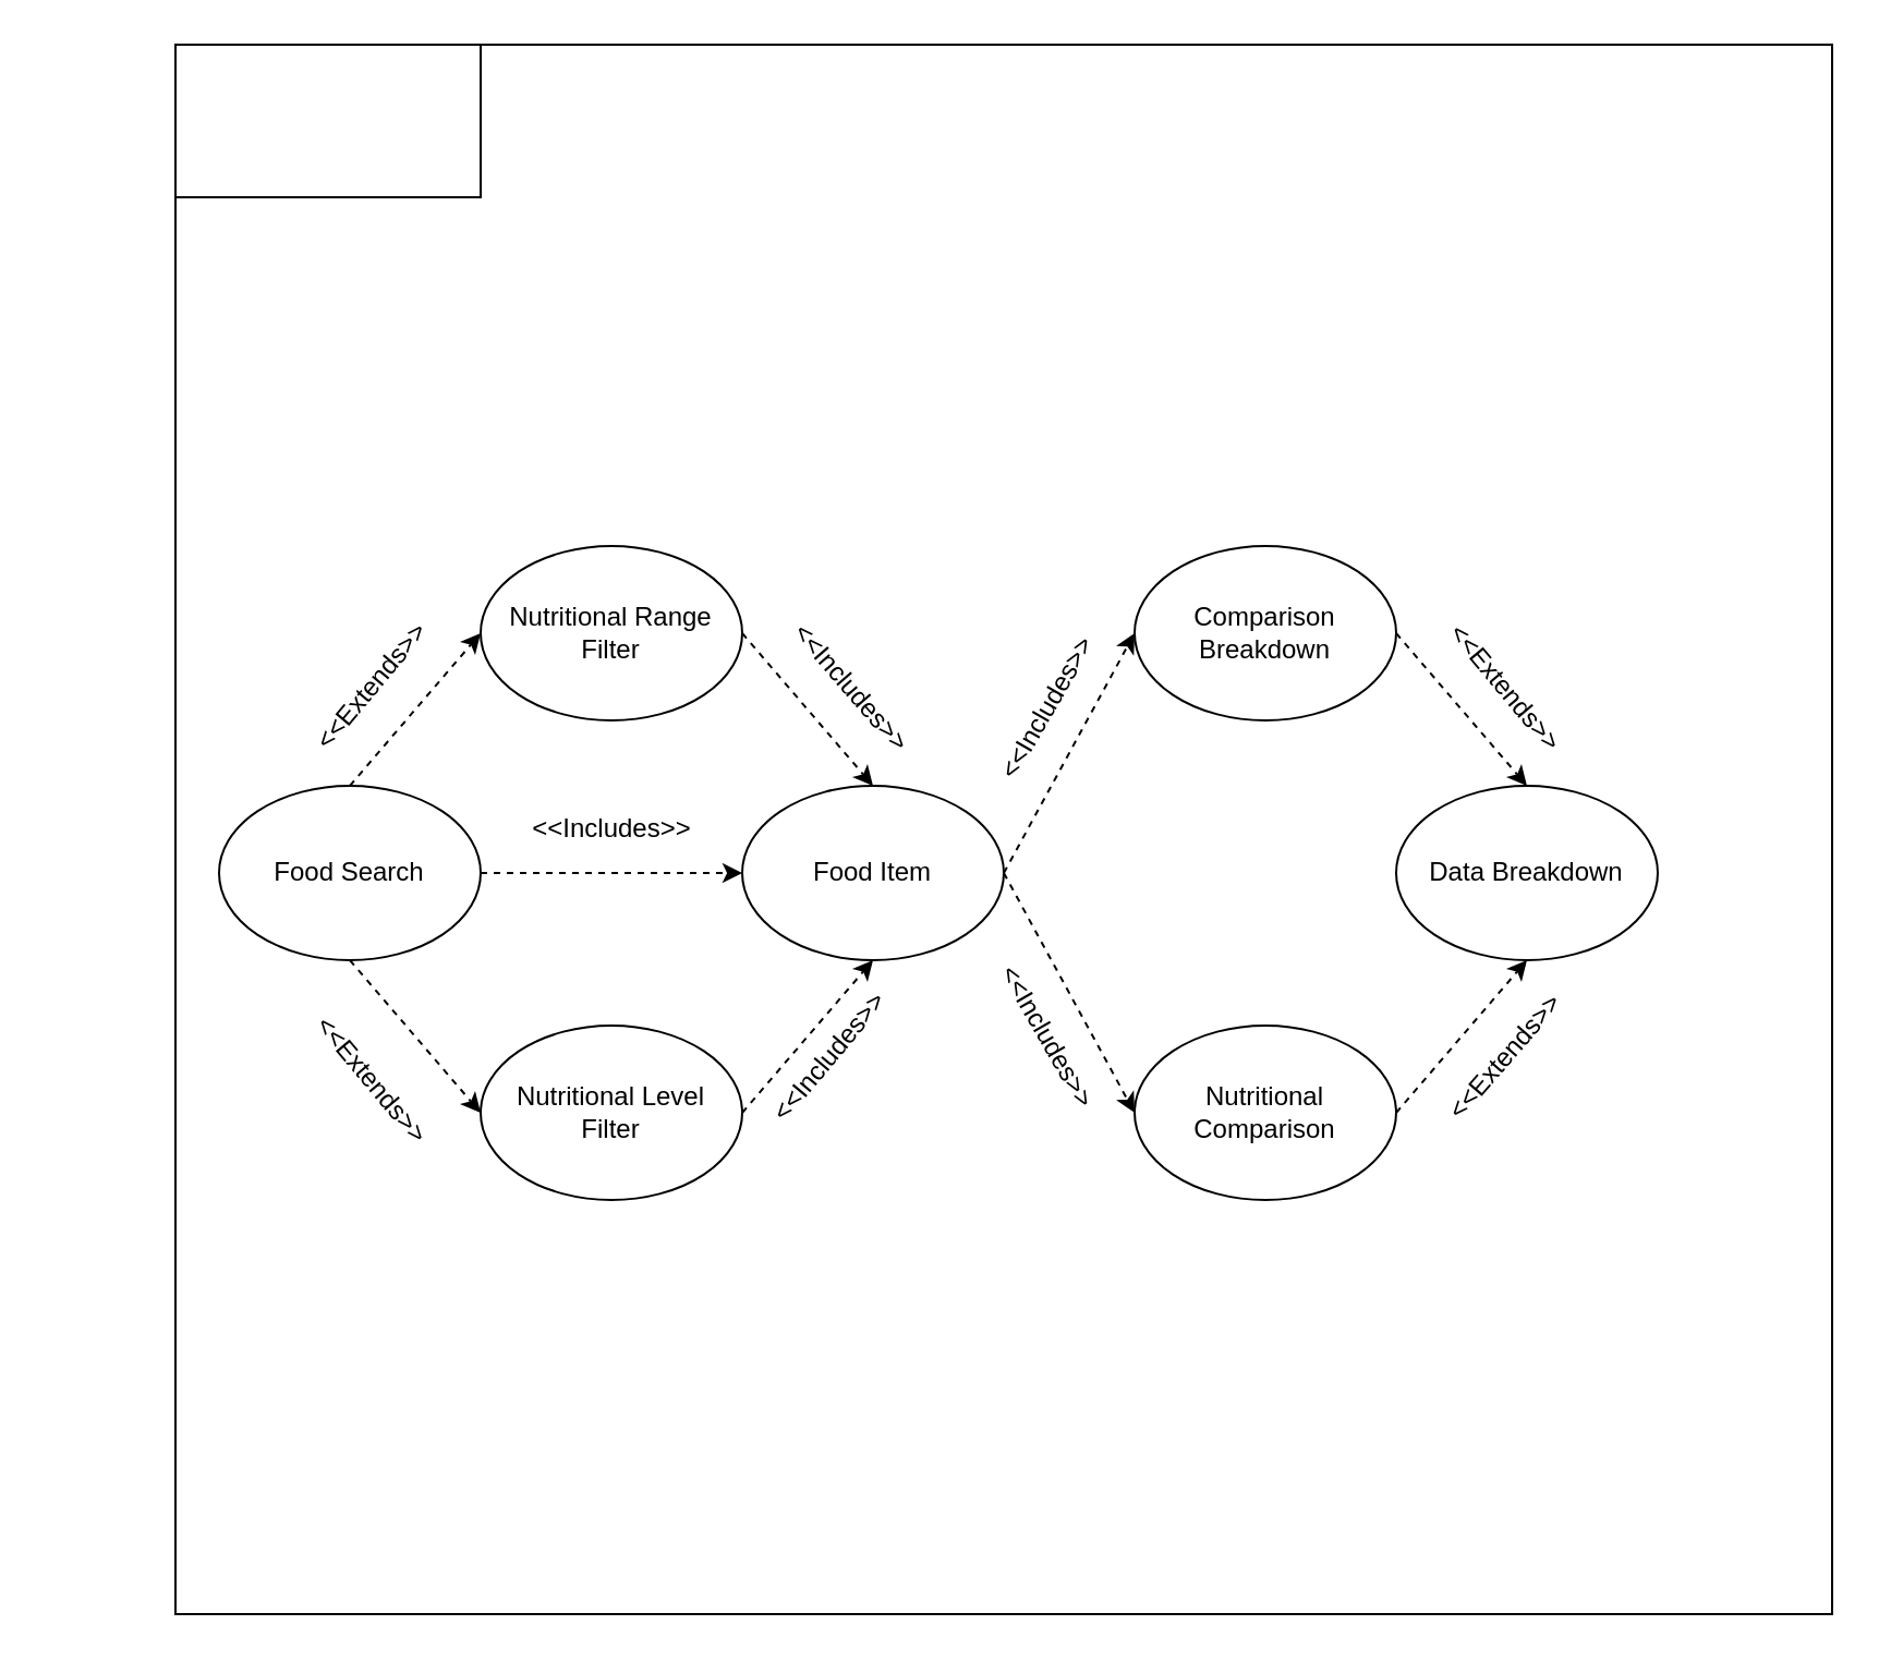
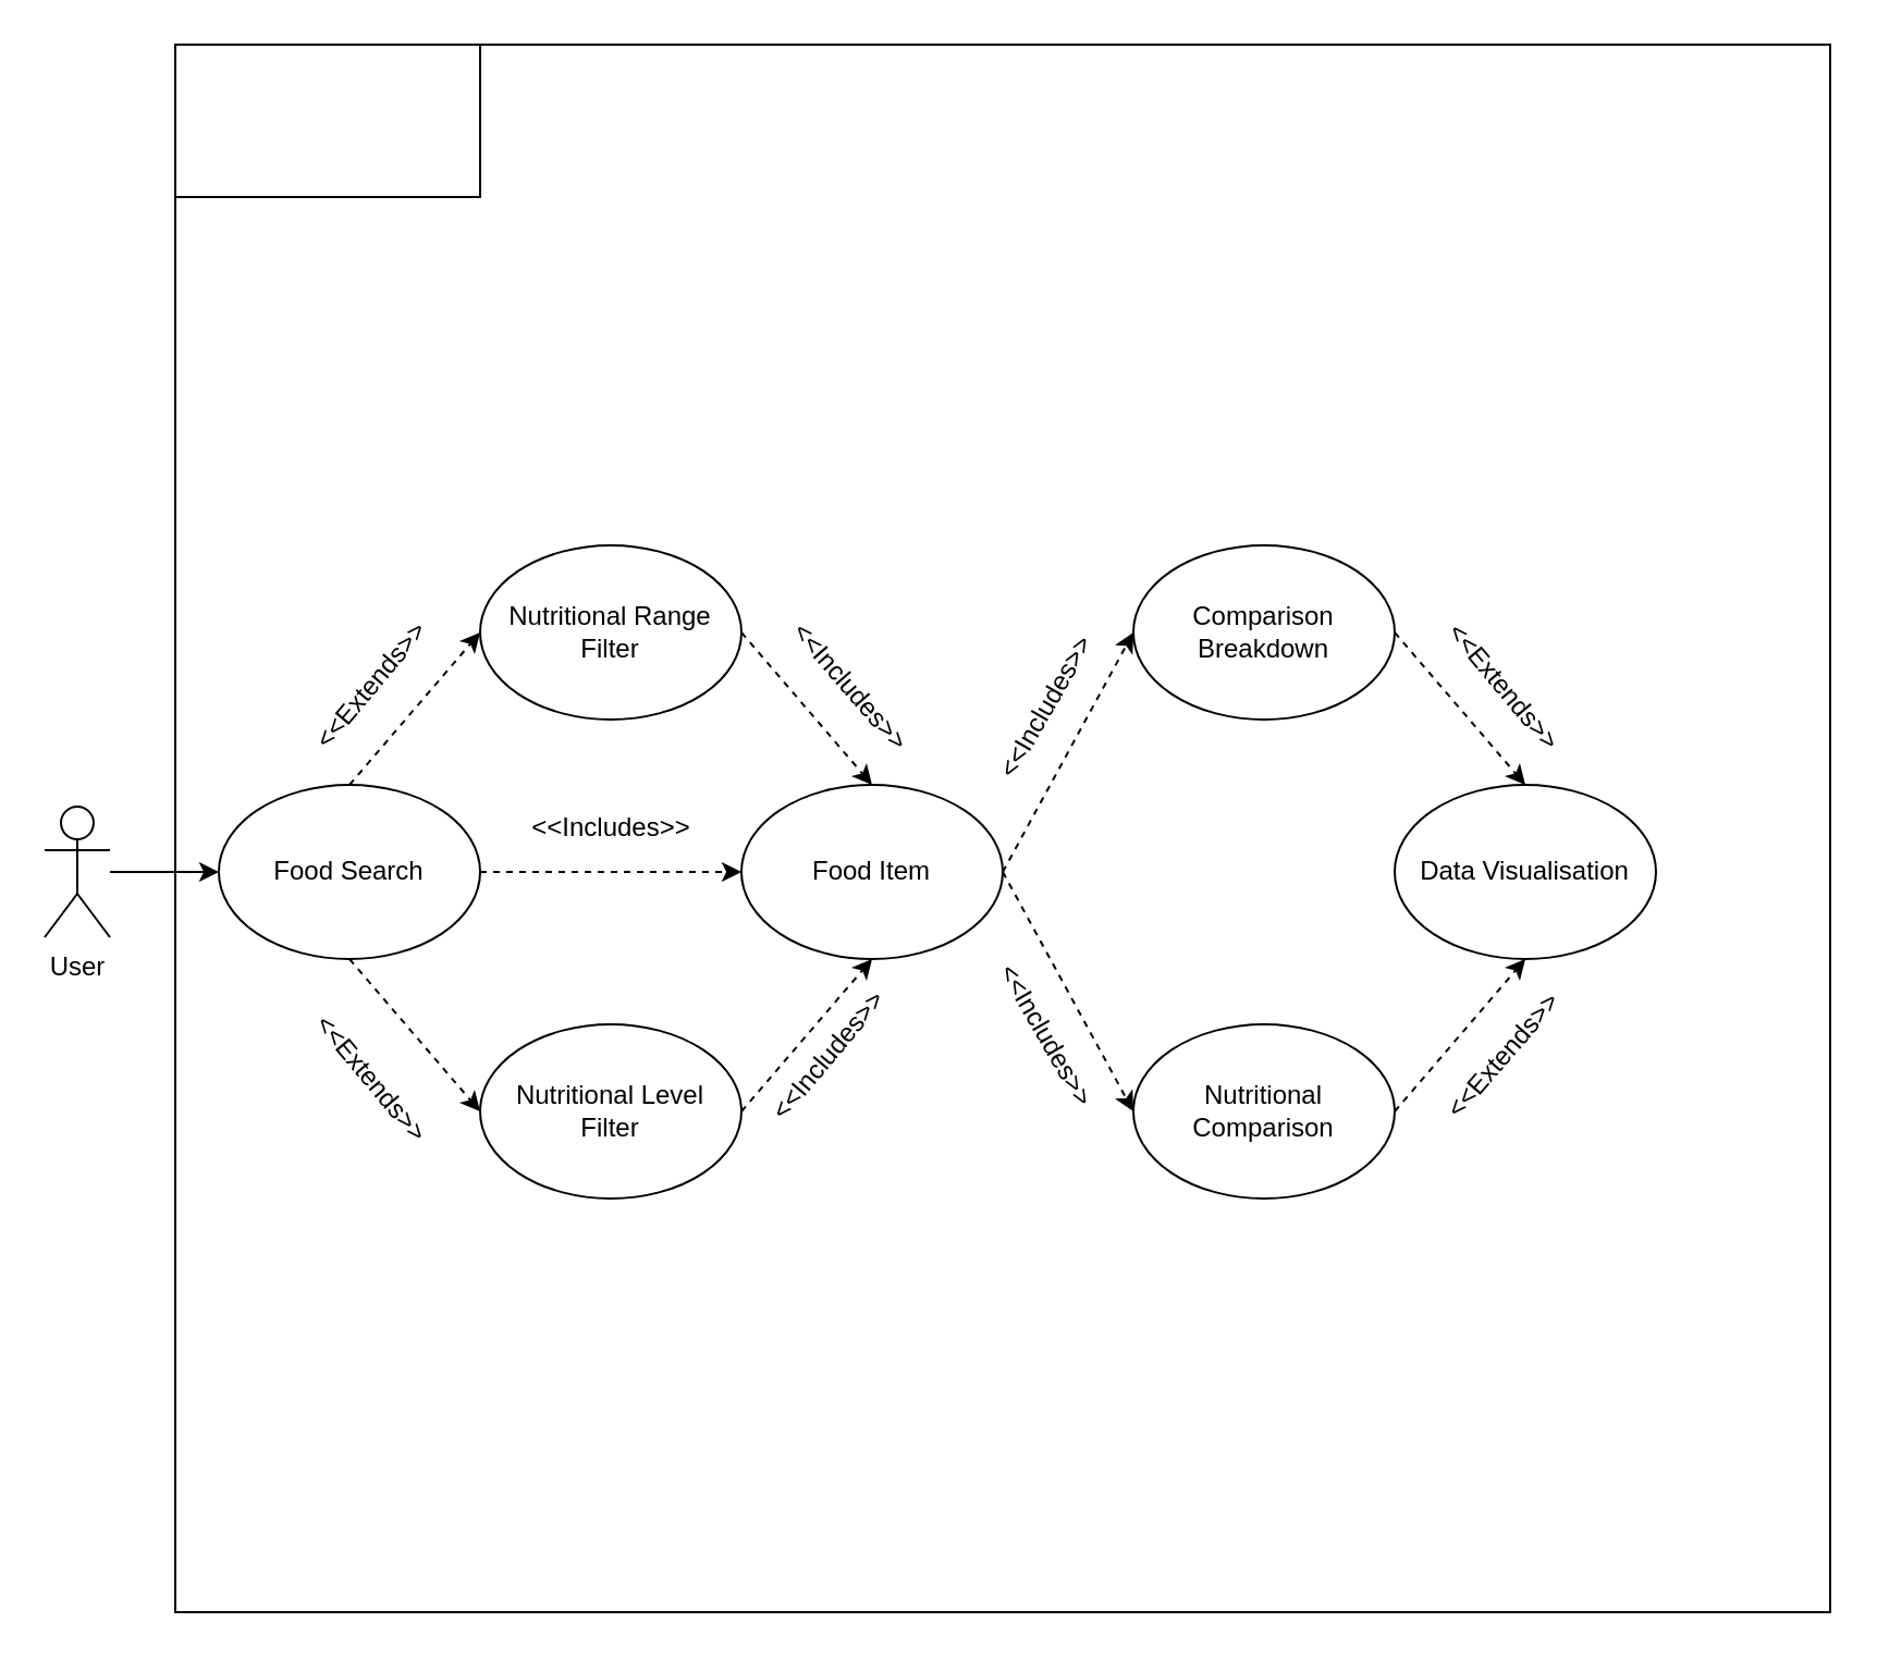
  <mxCell id="0" />
  <mxCell id="1" parent="0" />
  <mxCell id="2" value="" style="rounded=0;whiteSpace=wrap;html=1;" vertex="1" parent="1"><mxGeometry x="80" y="20" width="760" height="720" as="geometry" /></mxCell>
+ <mxCell id="3" value="&lt;div&gt;User&lt;/div&gt;&lt;div&gt;&lt;br&gt;&lt;/div&gt;" style="shape=umlActor;verticalLabelPosition=bottom;verticalAlign=top;html=1;outlineConnect=0;" vertex="1" parent="1"><mxGeometry x="20" y="370" width="30" height="60" as="geometry" /></mxCell>
  <mxCell id="4" style="rounded=0;orthogonalLoop=1;jettySize=auto;html=1;exitX=0.5;exitY=0;exitDx=0;exitDy=0;entryX=0;entryY=0.5;entryDx=0;entryDy=0;strokeColor=default;flowAnimation=0;curved=0;dashed=1;" edge="1" parent="1" source="7" target="9"><mxGeometry relative="1" as="geometry" /></mxCell>
  <mxCell id="5" style="rounded=0;orthogonalLoop=1;jettySize=auto;html=1;exitX=0.5;exitY=1;exitDx=0;exitDy=0;entryX=0;entryY=0.5;entryDx=0;entryDy=0;dashed=1;" edge="1" parent="1" source="7" target="11"><mxGeometry relative="1" as="geometry" /></mxCell>
  <mxCell id="6" style="rounded=0;orthogonalLoop=1;jettySize=auto;html=1;exitX=1;exitY=0.5;exitDx=0;exitDy=0;entryX=0;entryY=0.5;entryDx=0;entryDy=0;dashed=1;" edge="1" parent="1" source="7" target="14"><mxGeometry relative="1" as="geometry" /></mxCell>
  <mxCell id="7" value="&lt;div&gt;Food Search&lt;/div&gt;" style="ellipse;whiteSpace=wrap;html=1;" vertex="1" parent="1"><mxGeometry x="100" y="360" width="120" height="80" as="geometry" /></mxCell>
  <mxCell id="8" style="rounded=0;orthogonalLoop=1;jettySize=auto;html=1;exitX=1;exitY=0.5;exitDx=0;exitDy=0;entryX=0.5;entryY=0;entryDx=0;entryDy=0;dashed=1;" edge="1" parent="1" source="9" target="14"><mxGeometry relative="1" as="geometry" /></mxCell>
  <mxCell id="9" value="Nutritional Range Filter" style="ellipse;whiteSpace=wrap;html=1;" vertex="1" parent="1"><mxGeometry x="220" y="250" width="120" height="80" as="geometry" /></mxCell>
  <mxCell id="10" style="rounded=0;orthogonalLoop=1;jettySize=auto;html=1;exitX=1;exitY=0.5;exitDx=0;exitDy=0;entryX=0.5;entryY=1;entryDx=0;entryDy=0;dashed=1;" edge="1" parent="1" source="11" target="14"><mxGeometry relative="1" as="geometry" /></mxCell>
  <mxCell id="11" value="&lt;div&gt;Nutritional Level&lt;/div&gt;&lt;div&gt;Filter&lt;/div&gt;" style="ellipse;whiteSpace=wrap;html=1;" vertex="1" parent="1"><mxGeometry x="220" y="470" width="120" height="80" as="geometry" /></mxCell>
  <mxCell id="12" style="rounded=0;orthogonalLoop=1;jettySize=auto;html=1;exitX=1;exitY=0.5;exitDx=0;exitDy=0;entryX=0;entryY=0.5;entryDx=0;entryDy=0;dashed=1;" edge="1" parent="1" source="14" target="18"><mxGeometry relative="1" as="geometry" /></mxCell>
  <mxCell id="13" style="rounded=0;orthogonalLoop=1;jettySize=auto;html=1;exitX=1;exitY=0.5;exitDx=0;exitDy=0;entryX=0;entryY=0.5;entryDx=0;entryDy=0;dashed=1;" edge="1" parent="1" source="14" target="16"><mxGeometry relative="1" as="geometry" /></mxCell>
  <mxCell id="14" value="&lt;div&gt;Food Item&lt;/div&gt;" style="ellipse;whiteSpace=wrap;html=1;" vertex="1" parent="1"><mxGeometry x="340" y="360" width="120" height="80" as="geometry" /></mxCell>
  <mxCell id="15" style="rounded=0;orthogonalLoop=1;jettySize=auto;html=1;exitX=1;exitY=0.5;exitDx=0;exitDy=0;entryX=0.5;entryY=0;entryDx=0;entryDy=0;dashed=1;" edge="1" parent="1" source="16" target="19"><mxGeometry relative="1" as="geometry" /></mxCell>
  <mxCell id="16" value="Comparison Breakdown" style="ellipse;whiteSpace=wrap;html=1;" vertex="1" parent="1"><mxGeometry x="520" y="250" width="120" height="80" as="geometry" /></mxCell>
  <mxCell id="17" style="rounded=0;orthogonalLoop=1;jettySize=auto;html=1;exitX=1;exitY=0.5;exitDx=0;exitDy=0;entryX=0.5;entryY=1;entryDx=0;entryDy=0;dashed=1;" edge="1" parent="1" source="18" target="19"><mxGeometry relative="1" as="geometry" /></mxCell>
  <mxCell id="18" value="Nutritional Comparison" style="ellipse;whiteSpace=wrap;html=1;" vertex="1" parent="1"><mxGeometry x="520" y="470" width="120" height="80" as="geometry" /></mxCell>
- <mxCell id="19" value="Data Breakdown" style="ellipse;whiteSpace=wrap;html=1;" vertex="1" parent="1"><mxGeometry x="640" y="360" width="120" height="80" as="geometry" /></mxCell>
+ <mxCell id="19" value="Data Visualisation" style="ellipse;whiteSpace=wrap;html=1;" vertex="1" parent="1"><mxGeometry x="640" y="360" width="120" height="80" as="geometry" /></mxCell>
+ <mxCell id="20" value="" style="endArrow=classic;html=1;rounded=0;entryX=0;entryY=0.5;entryDx=0;entryDy=0;" edge="1" parent="1" source="3" target="7"><mxGeometry width="50" height="50" relative="1" as="geometry"><mxPoint x="410" y="390" as="sourcePoint" /><mxPoint x="460" y="340" as="targetPoint" /></mxGeometry></mxCell>
  <mxCell id="21" value="&amp;lt;&amp;lt;Extends&amp;gt;&amp;gt;" style="text;html=1;align=center;verticalAlign=middle;resizable=0;points=[];autosize=1;strokeColor=none;fillColor=none;rotation=50;" vertex="1" parent="1"><mxGeometry x="640" y="300" width="100" height="30" as="geometry" /></mxCell>
  <mxCell id="22" value="&amp;lt;&amp;lt;Extends&amp;gt;&amp;gt;" style="text;html=1;align=center;verticalAlign=middle;resizable=0;points=[];autosize=1;strokeColor=none;fillColor=none;rotation=-49;" vertex="1" parent="1"><mxGeometry x="640" y="470" width="100" height="30" as="geometry" /></mxCell>
  <mxCell id="23" value="&amp;lt;&amp;lt;Extends&amp;gt;&amp;gt;" style="text;html=1;align=center;verticalAlign=middle;resizable=0;points=[];autosize=1;strokeColor=none;fillColor=none;rotation=-50;" vertex="1" parent="1"><mxGeometry x="120" y="300" width="100" height="30" as="geometry" /></mxCell>
  <mxCell id="24" value="&amp;lt;&amp;lt;Extends&amp;gt;&amp;gt;" style="text;html=1;align=center;verticalAlign=middle;resizable=0;points=[];autosize=1;strokeColor=none;fillColor=none;rotation=50;" vertex="1" parent="1"><mxGeometry x="120" y="480" width="100" height="30" as="geometry" /></mxCell>
  <mxCell id="25" value="&lt;div&gt;&amp;lt;&amp;lt;Includes&amp;gt;&amp;gt;&lt;/div&gt;" style="text;html=1;align=center;verticalAlign=middle;resizable=0;points=[];autosize=1;strokeColor=none;fillColor=none;" vertex="1" parent="1"><mxGeometry x="230" y="365" width="100" height="30" as="geometry" /></mxCell>
  <mxCell id="26" value="&lt;div&gt;&amp;lt;&amp;lt;Includes&amp;gt;&amp;gt;&lt;/div&gt;" style="text;html=1;align=center;verticalAlign=middle;resizable=0;points=[];autosize=1;strokeColor=none;fillColor=none;rotation=-50;" vertex="1" parent="1"><mxGeometry x="330" y="470" width="100" height="30" as="geometry" /></mxCell>
  <mxCell id="27" value="&lt;div&gt;&amp;lt;&amp;lt;Includes&amp;gt;&amp;gt;&lt;/div&gt;" style="text;html=1;align=center;verticalAlign=middle;resizable=0;points=[];autosize=1;strokeColor=none;fillColor=none;rotation=49;" vertex="1" parent="1"><mxGeometry x="340" y="300" width="100" height="30" as="geometry" /></mxCell>
  <mxCell id="28" value="&lt;div&gt;&amp;lt;&amp;lt;Includes&amp;gt;&amp;gt;&lt;/div&gt;" style="text;html=1;align=center;verticalAlign=middle;resizable=0;points=[];autosize=1;strokeColor=none;fillColor=none;rotation=-60;" vertex="1" parent="1"><mxGeometry x="430" y="310" width="100" height="30" as="geometry" /></mxCell>
  <mxCell id="29" value="&lt;div&gt;&amp;lt;&amp;lt;Includes&amp;gt;&amp;gt;&lt;/div&gt;" style="text;html=1;align=center;verticalAlign=middle;resizable=0;points=[];autosize=1;strokeColor=none;fillColor=none;rotation=60;" vertex="1" parent="1"><mxGeometry x="430" y="460" width="100" height="30" as="geometry" /></mxCell>
  <mxCell id="30" value="" style="rounded=0;whiteSpace=wrap;html=1;" vertex="1" parent="1"><mxGeometry x="80" y="20" width="140" height="70" as="geometry" /></mxCell>
